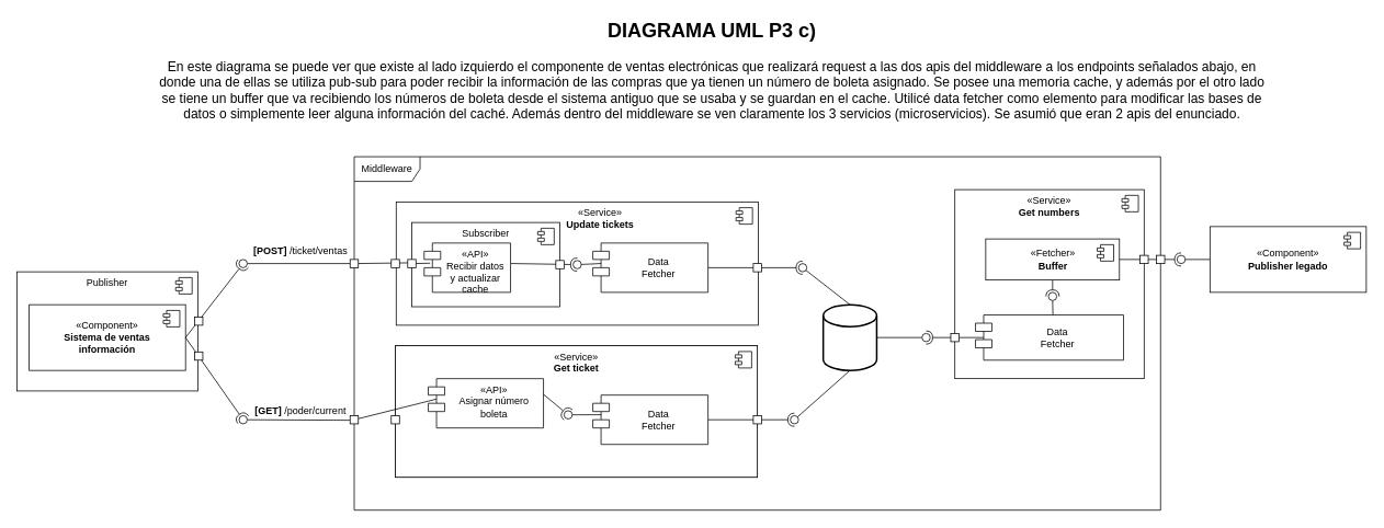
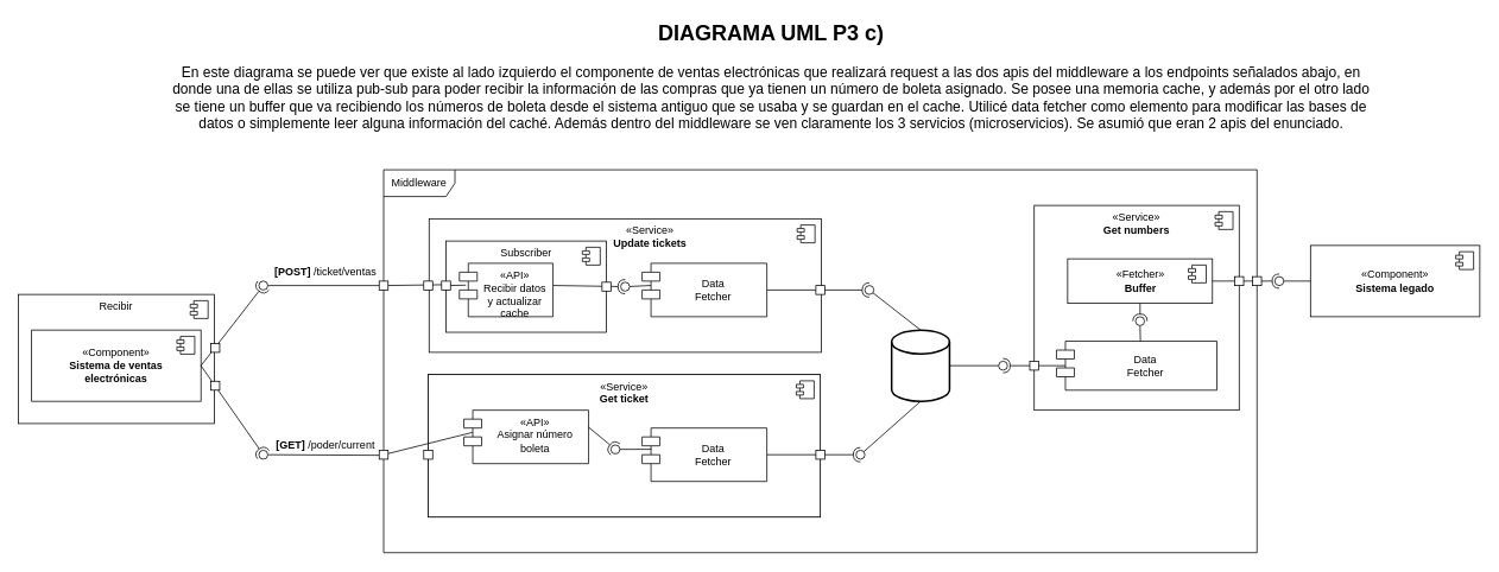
  <mxCell id="0" />
  <mxCell id="1" parent="0" />
  <mxCell id="2" value="&lt;div style=&quot;&quot;&gt;&lt;span style=&quot;background-color: initial;&quot;&gt;«Service»&lt;/span&gt;&lt;/div&gt;&lt;b style=&quot;border-color: var(--border-color);&quot;&gt;Update tickets&lt;br&gt;&lt;/b&gt;" style="html=1;dropTarget=0;whiteSpace=wrap;align=center;verticalAlign=top;spacingLeft=56;" parent="1" vertex="1"><mxGeometry x="481" y="245" width="440" height="150" as="geometry" /></mxCell>
  <mxCell id="3" value="" style="shape=module;jettyWidth=8;jettyHeight=4;" parent="2" vertex="1"><mxGeometry x="1" width="20" height="20" relative="1" as="geometry"><mxPoint x="-27" y="7" as="offset" /></mxGeometry></mxCell>
  <mxCell id="4" value="Subscriber" style="html=1;dropTarget=0;whiteSpace=wrap;verticalAlign=top;" vertex="1" parent="1"><mxGeometry x="500" y="270" width="180" height="102.5" as="geometry" /></mxCell>
  <mxCell id="5" value="" style="shape=module;jettyWidth=8;jettyHeight=4;" vertex="1" parent="4"><mxGeometry x="1" width="20" height="20" relative="1" as="geometry"><mxPoint x="-27" y="7" as="offset" /></mxGeometry></mxCell>
- <mxCell id="6" value="Publisher" style="html=1;dropTarget=0;whiteSpace=wrap;verticalAlign=top;" vertex="1" parent="1"><mxGeometry x="20" y="330" width="220" height="145" as="geometry" /></mxCell>
+ <mxCell id="6" value="Recibir" style="html=1;dropTarget=0;whiteSpace=wrap;verticalAlign=top;" vertex="1" parent="1"><mxGeometry x="20" y="330" width="220" height="145" as="geometry" /></mxCell>
  <mxCell id="7" value="" style="shape=module;jettyWidth=8;jettyHeight=4;" vertex="1" parent="6"><mxGeometry x="1" width="20" height="20" relative="1" as="geometry"><mxPoint x="-27" y="7" as="offset" /></mxGeometry></mxCell>
  <mxCell id="8" value="«Service»&lt;br&gt;&lt;b style=&quot;border-color: var(--border-color); background-color: initial;&quot;&gt;Get ticket&lt;/b&gt;" style="html=1;dropTarget=0;whiteSpace=wrap;verticalAlign=top;" vertex="1" parent="1"><mxGeometry x="480" y="420" width="440" height="160" as="geometry" /></mxCell>
  <mxCell id="9" value="" style="shape=module;jettyWidth=8;jettyHeight=4;" vertex="1" parent="8"><mxGeometry x="1" width="20" height="20" relative="1" as="geometry"><mxPoint x="-27" y="7" as="offset" /></mxGeometry></mxCell>
  <mxCell id="10" value="&lt;div style=&quot;&quot;&gt;&lt;span style=&quot;background-color: initial;&quot;&gt;«Service»&lt;/span&gt;&lt;/div&gt;&lt;b style=&quot;border-color: var(--border-color);&quot;&gt;Get numbers&lt;br&gt;&lt;/b&gt;" style="html=1;dropTarget=0;whiteSpace=wrap;align=center;verticalAlign=top;" vertex="1" parent="1"><mxGeometry x="1160" y="230" width="230" height="230" as="geometry" /></mxCell>
  <mxCell id="11" value="" style="shape=module;jettyWidth=8;jettyHeight=4;" vertex="1" parent="10"><mxGeometry x="1" width="20" height="20" relative="1" as="geometry"><mxPoint x="-27" y="7" as="offset" /></mxGeometry></mxCell>
  <mxCell id="12" value="Middleware" style="shape=umlFrame;whiteSpace=wrap;html=1;pointerEvents=0;width=80;height=30;" parent="1" vertex="1"><mxGeometry x="430" y="190" width="980" height="430" as="geometry" /></mxCell>
  <mxCell id="13" value="«Service»&lt;br&gt;&lt;b style=&quot;border-color: var(--border-color); background-color: initial;&quot;&gt;Get ticket&lt;/b&gt;" style="html=1;dropTarget=0;whiteSpace=wrap;verticalAlign=top;" parent="1" vertex="1"><mxGeometry x="480" y="420" width="440" height="160" as="geometry" /></mxCell>
  <mxCell id="14" value="" style="shape=module;jettyWidth=8;jettyHeight=4;" parent="13" vertex="1"><mxGeometry x="1" width="20" height="20" relative="1" as="geometry"><mxPoint x="-27" y="7" as="offset" /></mxGeometry></mxCell>
  <mxCell id="15" value="" style="strokeWidth=2;html=1;shape=mxgraph.flowchart.database;whiteSpace=wrap;" parent="1" vertex="1"><mxGeometry x="1000" y="370" width="65" height="80" as="geometry" /></mxCell>
  <mxCell id="16" value="«Fetcher»&lt;br&gt;&lt;b&gt;Buffer&lt;/b&gt;" style="html=1;dropTarget=0;whiteSpace=wrap;" parent="1" vertex="1"><mxGeometry x="1197.5" y="290" width="162.5" height="50" as="geometry" /></mxCell>
  <mxCell id="17" value="" style="shape=module;jettyWidth=8;jettyHeight=4;" parent="16" vertex="1"><mxGeometry x="1" width="20" height="20" relative="1" as="geometry"><mxPoint x="-27" y="7" as="offset" /></mxGeometry></mxCell>
- <mxCell id="18" value="«Component»&lt;br&gt;&lt;b&gt;Sistema de ventas &lt;br&gt;información&lt;/b&gt;" style="html=1;dropTarget=0;whiteSpace=wrap;" parent="1" vertex="1"><mxGeometry x="35" y="370" width="190" height="80" as="geometry" /></mxCell>
+ <mxCell id="18" value="«Component»&lt;br&gt;&lt;b&gt;Sistema de ventas &lt;br&gt;electrónicas&lt;/b&gt;" style="html=1;dropTarget=0;whiteSpace=wrap;" parent="1" vertex="1"><mxGeometry x="35" y="370" width="190" height="80" as="geometry" /></mxCell>
  <mxCell id="19" value="" style="shape=module;jettyWidth=8;jettyHeight=4;" parent="18" vertex="1"><mxGeometry x="1" width="20" height="20" relative="1" as="geometry"><mxPoint x="-27" y="7" as="offset" /></mxGeometry></mxCell>
  <mxCell id="20" value="&lt;b&gt;[POST] &lt;/b&gt;/ticket/ventas" style="text;strokeColor=none;align=center;fillColor=none;html=1;verticalAlign=middle;whiteSpace=wrap;rounded=0;" vertex="1" parent="1"><mxGeometry x="270" y="290" width="190" height="30" as="geometry" /></mxCell>
  <mxCell id="21" value="&lt;b&gt;[GET] &lt;/b&gt;/poder/current" style="text;strokeColor=none;align=center;fillColor=none;html=1;verticalAlign=middle;whiteSpace=wrap;rounded=0;" vertex="1" parent="1"><mxGeometry x="270" y="485" width="190" height="30" as="geometry" /></mxCell>
  <mxCell id="22" value="" style="rounded=0;orthogonalLoop=1;jettySize=auto;html=1;endArrow=none;endFill=0;sketch=0;sourcePerimeterSpacing=0;targetPerimeterSpacing=0;exitX=0.5;exitY=1;exitDx=0;exitDy=0;exitPerimeter=0;" edge="1" target="24" parent="1" source="15"><mxGeometry relative="1" as="geometry"><mxPoint x="825" y="305" as="sourcePoint" /></mxGeometry></mxCell>
  <mxCell id="23" value="" style="rounded=0;orthogonalLoop=1;jettySize=auto;html=1;endArrow=halfCircle;endFill=0;entryX=0.5;entryY=0.5;endSize=6;strokeWidth=1;sketch=0;exitX=1;exitY=0.5;exitDx=0;exitDy=0;" edge="1" target="24" parent="1" source="32"><mxGeometry relative="1" as="geometry"><mxPoint x="855" y="215" as="sourcePoint" /></mxGeometry></mxCell>
  <mxCell id="24" value="" style="ellipse;whiteSpace=wrap;html=1;align=center;aspect=fixed;resizable=0;points=[];outlineConnect=0;sketch=0;" vertex="1" parent="1"><mxGeometry x="960" y="505" width="10" height="10" as="geometry" /></mxCell>
  <mxCell id="25" value="" style="rounded=0;orthogonalLoop=1;jettySize=auto;html=1;endArrow=none;endFill=0;sketch=0;sourcePerimeterSpacing=0;targetPerimeterSpacing=0;exitX=0.5;exitY=0;exitDx=0;exitDy=0;exitPerimeter=0;" edge="1" target="27" parent="1" source="15"><mxGeometry relative="1" as="geometry"><mxPoint x="680" y="335" as="sourcePoint" /></mxGeometry></mxCell>
  <mxCell id="26" value="" style="rounded=0;orthogonalLoop=1;jettySize=auto;html=1;endArrow=halfCircle;endFill=0;entryX=0.5;entryY=0.5;endSize=6;strokeWidth=1;sketch=0;exitX=1;exitY=0.5;exitDx=0;exitDy=0;" edge="1" target="27" parent="1" source="34"><mxGeometry relative="1" as="geometry"><mxPoint x="660" y="405" as="sourcePoint" /></mxGeometry></mxCell>
  <mxCell id="27" value="" style="ellipse;whiteSpace=wrap;html=1;align=center;aspect=fixed;resizable=0;points=[];outlineConnect=0;sketch=0;" vertex="1" parent="1"><mxGeometry x="970" y="320" width="10" height="10" as="geometry" /></mxCell>
  <mxCell id="28" value="" style="rounded=0;orthogonalLoop=1;jettySize=auto;html=1;endArrow=none;endFill=0;sketch=0;sourcePerimeterSpacing=0;targetPerimeterSpacing=0;exitX=1;exitY=0.5;exitDx=0;exitDy=0;exitPerimeter=0;" edge="1" target="30" parent="1" source="15"><mxGeometry relative="1" as="geometry"><mxPoint x="872.5" y="255" as="sourcePoint" /><Array as="points"><mxPoint x="1115" y="410" /></Array></mxGeometry></mxCell>
  <mxCell id="29" value="" style="rounded=0;orthogonalLoop=1;jettySize=auto;html=1;endArrow=halfCircle;endFill=0;entryX=0.5;entryY=0.5;endSize=6;strokeWidth=1;sketch=0;exitX=0.059;exitY=0.5;exitDx=0;exitDy=0;exitPerimeter=0;" edge="1" target="30" parent="1" source="49"><mxGeometry relative="1" as="geometry"><mxPoint x="902.5" y="165" as="sourcePoint" /></mxGeometry></mxCell>
  <mxCell id="30" value="" style="ellipse;whiteSpace=wrap;html=1;align=center;aspect=fixed;resizable=0;points=[];outlineConnect=0;sketch=0;" vertex="1" parent="1"><mxGeometry x="1120" y="405" width="10" height="10" as="geometry" /></mxCell>
  <mxCell id="31" value="«API»&lt;br&gt;Asignar número boleta" style="shape=module;align=left;spacingLeft=20;align=center;verticalAlign=top;whiteSpace=wrap;html=1;" vertex="1" parent="1"><mxGeometry x="520" y="460" width="140" height="60" as="geometry" /></mxCell>
  <mxCell id="32" value="Data&lt;br&gt;Fetcher" style="shape=module;align=center;spacingLeft=20;align=center;verticalAlign=middle;whiteSpace=wrap;html=1;" vertex="1" parent="1"><mxGeometry x="720" y="480" width="140" height="60" as="geometry" /></mxCell>
  <mxCell id="33" value="«API»&lt;br&gt;Recibir datos&lt;br&gt;y actualizar cache" style="shape=module;align=left;spacingLeft=20;align=center;verticalAlign=top;whiteSpace=wrap;html=1;" vertex="1" parent="1"><mxGeometry x="515" y="295" width="105" height="60" as="geometry" /></mxCell>
  <mxCell id="34" value="Data&lt;br&gt;Fetcher" style="shape=module;align=center;spacingLeft=20;align=center;verticalAlign=middle;whiteSpace=wrap;html=1;" vertex="1" parent="1"><mxGeometry x="720" y="295" width="140" height="60" as="geometry" /></mxCell>
  <mxCell id="35" value="" style="rounded=0;orthogonalLoop=1;jettySize=auto;html=1;endArrow=none;endFill=0;sketch=0;sourcePerimeterSpacing=0;targetPerimeterSpacing=0;exitX=0;exitY=0.5;exitDx=0;exitDy=0;" edge="1" target="37" parent="1" source="43"><mxGeometry relative="1" as="geometry"><mxPoint x="310" y="330" as="sourcePoint" /></mxGeometry></mxCell>
  <mxCell id="36" value="" style="rounded=0;orthogonalLoop=1;jettySize=auto;html=1;endArrow=halfCircle;endFill=0;entryX=0.5;entryY=0.5;endSize=6;strokeWidth=1;sketch=0;exitX=1;exitY=0.5;exitDx=0;exitDy=0;" edge="1" target="37" parent="1" source="18"><mxGeometry relative="1" as="geometry"><mxPoint x="350" y="330" as="sourcePoint" /></mxGeometry></mxCell>
  <mxCell id="37" value="" style="ellipse;whiteSpace=wrap;html=1;align=center;aspect=fixed;resizable=0;points=[];outlineConnect=0;sketch=0;" vertex="1" parent="1"><mxGeometry x="290" y="315" width="10" height="10" as="geometry" /></mxCell>
  <mxCell id="38" value="" style="rounded=0;orthogonalLoop=1;jettySize=auto;html=1;endArrow=none;endFill=0;sketch=0;sourcePerimeterSpacing=0;targetPerimeterSpacing=0;exitX=-0.003;exitY=0.562;exitDx=0;exitDy=0;exitPerimeter=0;" edge="1" target="40" parent="1" source="45"><mxGeometry relative="1" as="geometry"><mxPoint x="295" y="535" as="sourcePoint" /></mxGeometry></mxCell>
  <mxCell id="39" value="" style="rounded=0;orthogonalLoop=1;jettySize=auto;html=1;endArrow=halfCircle;endFill=0;entryX=0.5;entryY=0.5;endSize=6;strokeWidth=1;sketch=0;exitX=1;exitY=0.5;exitDx=0;exitDy=0;" edge="1" target="40" parent="1" source="18"><mxGeometry relative="1" as="geometry"><mxPoint x="335" y="535" as="sourcePoint" /></mxGeometry></mxCell>
  <mxCell id="40" value="" style="ellipse;whiteSpace=wrap;html=1;align=center;aspect=fixed;resizable=0;points=[];outlineConnect=0;sketch=0;" vertex="1" parent="1"><mxGeometry x="290" y="505" width="10" height="10" as="geometry" /></mxCell>
  <mxCell id="41" style="edgeStyle=orthogonalEdgeStyle;rounded=0;orthogonalLoop=1;jettySize=auto;html=1;exitX=0.5;exitY=1;exitDx=0;exitDy=0;" edge="1" parent="1" source="21" target="21"><mxGeometry relative="1" as="geometry" /></mxCell>
  <mxCell id="42" value="" style="rounded=0;orthogonalLoop=1;jettySize=auto;html=1;endArrow=none;endFill=0;sketch=0;sourcePerimeterSpacing=0;targetPerimeterSpacing=0;exitX=0.069;exitY=0.409;exitDx=0;exitDy=0;exitPerimeter=0;" edge="1" parent="1" source="69" target="43"><mxGeometry relative="1" as="geometry"><mxPoint x="480" y="320" as="sourcePoint" /><mxPoint x="300" y="320" as="targetPoint" /></mxGeometry></mxCell>
  <mxCell id="43" value="" style="rounded=0;whiteSpace=wrap;html=1;" vertex="1" parent="1"><mxGeometry x="425" y="315" width="10" height="10" as="geometry" /></mxCell>
  <mxCell id="44" value="" style="rounded=0;orthogonalLoop=1;jettySize=auto;html=1;endArrow=none;endFill=0;sketch=0;sourcePerimeterSpacing=0;targetPerimeterSpacing=0;exitX=0.07;exitY=0.415;exitDx=0;exitDy=0;exitPerimeter=0;" edge="1" parent="1" source="31" target="45"><mxGeometry relative="1" as="geometry"><mxPoint x="479" y="510" as="sourcePoint" /><mxPoint x="300" y="510" as="targetPoint" /></mxGeometry></mxCell>
  <mxCell id="45" value="" style="rounded=0;whiteSpace=wrap;html=1;" vertex="1" parent="1"><mxGeometry x="425" y="505" width="10" height="10" as="geometry" /></mxCell>
  <mxCell id="46" value="" style="rounded=0;orthogonalLoop=1;jettySize=auto;html=1;endArrow=none;endFill=0;sketch=0;sourcePerimeterSpacing=0;targetPerimeterSpacing=0;exitX=0;exitY=0.5;exitDx=0;exitDy=0;" edge="1" parent="1" source="2" target="47"><mxGeometry relative="1" as="geometry"><mxPoint x="480" y="320" as="sourcePoint" /><mxPoint x="435" y="320" as="targetPoint" /></mxGeometry></mxCell>
  <mxCell id="47" value="" style="rounded=0;whiteSpace=wrap;html=1;" vertex="1" parent="1"><mxGeometry x="475" y="315" width="10" height="10" as="geometry" /></mxCell>
  <mxCell id="48" value="" style="rounded=0;whiteSpace=wrap;html=1;" vertex="1" parent="1"><mxGeometry x="475" y="505" width="10" height="10" as="geometry" /></mxCell>
  <mxCell id="49" value="Data&lt;br&gt;Fetcher" style="shape=module;align=center;spacingLeft=20;align=center;verticalAlign=middle;whiteSpace=wrap;html=1;" vertex="1" parent="1"><mxGeometry x="1185" y="382.5" width="180" height="55" as="geometry" /></mxCell>
  <mxCell id="50" value="" style="rounded=0;orthogonalLoop=1;jettySize=auto;html=1;endArrow=none;endFill=0;sketch=0;sourcePerimeterSpacing=0;targetPerimeterSpacing=0;exitX=0.071;exitY=0.415;exitDx=0;exitDy=0;exitPerimeter=0;" edge="1" target="52" parent="1" source="34"><mxGeometry relative="1" as="geometry"><mxPoint x="690" y="365" as="sourcePoint" /></mxGeometry></mxCell>
  <mxCell id="51" value="" style="rounded=0;orthogonalLoop=1;jettySize=auto;html=1;endArrow=halfCircle;endFill=0;entryX=0.5;entryY=0.5;endSize=6;strokeWidth=1;sketch=0;exitX=1.006;exitY=0.415;exitDx=0;exitDy=0;exitPerimeter=0;" edge="1" target="52" parent="1" source="33"><mxGeometry relative="1" as="geometry"><mxPoint x="730" y="365" as="sourcePoint" /></mxGeometry></mxCell>
  <mxCell id="52" value="" style="ellipse;whiteSpace=wrap;html=1;align=center;aspect=fixed;resizable=0;points=[];outlineConnect=0;sketch=0;" vertex="1" parent="1"><mxGeometry x="696" y="316.25" width="10" height="10" as="geometry" /></mxCell>
  <mxCell id="53" value="" style="rounded=0;orthogonalLoop=1;jettySize=auto;html=1;endArrow=none;endFill=0;sketch=0;sourcePerimeterSpacing=0;targetPerimeterSpacing=0;exitX=0.073;exitY=0.398;exitDx=0;exitDy=0;exitPerimeter=0;" edge="1" target="55" parent="1" source="32"><mxGeometry relative="1" as="geometry"><mxPoint x="665" y="555" as="sourcePoint" /></mxGeometry></mxCell>
  <mxCell id="54" value="" style="rounded=0;orthogonalLoop=1;jettySize=auto;html=1;endArrow=halfCircle;endFill=0;entryX=0.5;entryY=0.5;endSize=6;strokeWidth=1;sketch=0;exitX=0.998;exitY=0.315;exitDx=0;exitDy=0;exitPerimeter=0;" edge="1" target="55" parent="1" source="31"><mxGeometry relative="1" as="geometry"><mxPoint x="705" y="555" as="sourcePoint" /></mxGeometry></mxCell>
  <mxCell id="55" value="" style="ellipse;whiteSpace=wrap;html=1;align=center;aspect=fixed;resizable=0;points=[];outlineConnect=0;sketch=0;" vertex="1" parent="1"><mxGeometry x="685" y="499" width="10" height="10" as="geometry" /></mxCell>
  <mxCell id="56" value="" style="rounded=0;orthogonalLoop=1;jettySize=auto;html=1;endArrow=none;endFill=0;sketch=0;sourcePerimeterSpacing=0;targetPerimeterSpacing=0;exitX=0.523;exitY=0;exitDx=0;exitDy=0;exitPerimeter=0;" edge="1" target="58" parent="1" source="49"><mxGeometry relative="1" as="geometry"><mxPoint x="1280" y="380" as="sourcePoint" /></mxGeometry></mxCell>
  <mxCell id="57" value="" style="rounded=0;orthogonalLoop=1;jettySize=auto;html=1;endArrow=halfCircle;endFill=0;entryX=0.5;entryY=0.5;endSize=6;strokeWidth=1;sketch=0;exitX=0.5;exitY=1;exitDx=0;exitDy=0;" edge="1" target="58" parent="1" source="16"><mxGeometry relative="1" as="geometry"><mxPoint x="1299" y="375" as="sourcePoint" /></mxGeometry></mxCell>
  <mxCell id="58" value="" style="ellipse;whiteSpace=wrap;html=1;align=center;aspect=fixed;resizable=0;points=[];outlineConnect=0;sketch=0;" vertex="1" parent="1"><mxGeometry x="1273.75" y="355" width="10" height="10" as="geometry" /></mxCell>
- <mxCell id="59" value="«Component»&lt;br&gt;&lt;b&gt;Publisher legado&lt;/b&gt;" style="html=1;dropTarget=0;whiteSpace=wrap;" vertex="1" parent="1"><mxGeometry x="1470" y="275" width="190" height="80" as="geometry" /></mxCell>
+ <mxCell id="59" value="«Component»&lt;br&gt;&lt;b&gt;Sistema legado&lt;/b&gt;" style="html=1;dropTarget=0;whiteSpace=wrap;" vertex="1" parent="1"><mxGeometry x="1470" y="275" width="190" height="80" as="geometry" /></mxCell>
  <mxCell id="60" value="" style="shape=module;jettyWidth=8;jettyHeight=4;" vertex="1" parent="59"><mxGeometry x="1" width="20" height="20" relative="1" as="geometry"><mxPoint x="-27" y="7" as="offset" /></mxGeometry></mxCell>
  <mxCell id="61" value="" style="rounded=0;orthogonalLoop=1;jettySize=auto;html=1;endArrow=none;endFill=0;sketch=0;sourcePerimeterSpacing=0;targetPerimeterSpacing=0;exitX=0;exitY=0.5;exitDx=0;exitDy=0;" edge="1" target="63" parent="1" source="59"><mxGeometry relative="1" as="geometry"><mxPoint x="1490" y="388" as="sourcePoint" /></mxGeometry></mxCell>
  <mxCell id="62" value="" style="rounded=0;orthogonalLoop=1;jettySize=auto;html=1;endArrow=halfCircle;endFill=0;entryX=0.5;entryY=0.5;endSize=6;strokeWidth=1;sketch=0;exitX=1;exitY=0.5;exitDx=0;exitDy=0;" edge="1" target="63" parent="1" source="16"><mxGeometry relative="1" as="geometry"><mxPoint x="1530" y="388" as="sourcePoint" /></mxGeometry></mxCell>
  <mxCell id="63" value="" style="ellipse;whiteSpace=wrap;html=1;align=center;aspect=fixed;resizable=0;points=[];outlineConnect=0;sketch=0;" vertex="1" parent="1"><mxGeometry x="1430" y="310" width="10" height="10" as="geometry" /></mxCell>
  <mxCell id="64" value="" style="rounded=0;whiteSpace=wrap;html=1;" vertex="1" parent="1"><mxGeometry x="1385" y="310" width="10" height="10" as="geometry" /></mxCell>
  <mxCell id="65" value="" style="rounded=0;whiteSpace=wrap;html=1;" vertex="1" parent="1"><mxGeometry x="1405" y="310" width="10" height="10" as="geometry" /></mxCell>
  <mxCell id="66" value="" style="rounded=0;whiteSpace=wrap;html=1;" vertex="1" parent="1"><mxGeometry x="236" y="427.5" width="10" height="10" as="geometry" /></mxCell>
  <mxCell id="67" value="" style="rounded=0;whiteSpace=wrap;html=1;" vertex="1" parent="1"><mxGeometry x="236" y="385" width="10" height="10" as="geometry" /></mxCell>
  <mxCell id="68" value="" style="rounded=0;orthogonalLoop=1;jettySize=auto;html=1;endArrow=none;endFill=0;sketch=0;sourcePerimeterSpacing=0;targetPerimeterSpacing=0;exitX=0.069;exitY=0.409;exitDx=0;exitDy=0;exitPerimeter=0;" edge="1" parent="1" source="33" target="69"><mxGeometry relative="1" as="geometry"><mxPoint x="525" y="320" as="sourcePoint" /><mxPoint x="435" y="320" as="targetPoint" /></mxGeometry></mxCell>
  <mxCell id="69" value="" style="rounded=0;whiteSpace=wrap;html=1;" vertex="1" parent="1"><mxGeometry x="495" y="315" width="10" height="10" as="geometry" /></mxCell>
  <mxCell id="70" value="" style="rounded=0;whiteSpace=wrap;html=1;" vertex="1" parent="1"><mxGeometry x="675" y="316.25" width="10" height="10" as="geometry" /></mxCell>
  <mxCell id="71" value="&lt;blockquote style=&quot;margin: 0 0 0 40px; border: none; padding: 0px;&quot;&gt;&lt;b&gt;&lt;font style=&quot;font-size: 24px;&quot;&gt;DIAGRAMA UML P3 c)&lt;/font&gt;&lt;/b&gt;&lt;/blockquote&gt;&lt;blockquote style=&quot;margin: 0px 0px 0px 40px; border: none; padding: 0px;&quot;&gt;&lt;font size=&quot;3&quot;&gt;&lt;br&gt;&lt;/font&gt;&lt;/blockquote&gt;&lt;blockquote style=&quot;margin: 0px 0px 0px 40px; border: none; padding: 0px;&quot;&gt;&lt;font size=&quot;3&quot;&gt;En este diagrama se puede ver que existe al lado izquierdo el componente de ventas electrónicas que realizará request a las dos apis del middleware a los endpoints señalados abajo, en donde una de ellas se utiliza pub-sub para poder recibir la información de las compras que ya tienen un número de boleta asignado. Se posee una memoria cache, y además por el otro lado se tiene un buffer que va recibiendo los números de boleta desde el sistema antiguo que se usaba y se guardan en el cache. Utilicé data fetcher como elemento para modificar las bases de datos o simplemente leer alguna información del caché. Además dentro del middleware se ven claramente los 3 servicios (microservicios). Se asumió que eran 2 apis del enunciado.&lt;/font&gt;&lt;/blockquote&gt;" style="text;strokeColor=none;align=center;fillColor=none;html=1;verticalAlign=middle;whiteSpace=wrap;rounded=0;" vertex="1" parent="1"><mxGeometry x="150" y="20" width="1390" height="130" as="geometry" /></mxCell>
  <mxCell id="72" value="" style="rounded=0;whiteSpace=wrap;html=1;" vertex="1" parent="1"><mxGeometry x="915" y="320" width="10" height="10" as="geometry" /></mxCell>
  <mxCell id="73" value="" style="rounded=0;whiteSpace=wrap;html=1;" vertex="1" parent="1"><mxGeometry x="915" y="505" width="10" height="10" as="geometry" /></mxCell>
  <mxCell id="74" value="" style="rounded=0;whiteSpace=wrap;html=1;" vertex="1" parent="1"><mxGeometry x="1155" y="405" width="10" height="10" as="geometry" /></mxCell>
